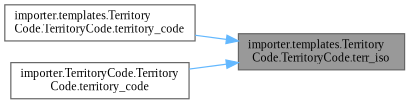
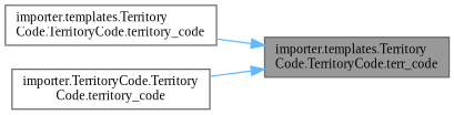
  digraph {
    rankdir=RL
    fontname="Liberation Serif"
    node [color=grey40 fillcolor=white fontname="Liberation Serif" fontsize=10 shape=box style=filled]
    edge [color=steelblue1 dir=back fontname="Liberation Serif" fontsize=10 labelfontname=Helvetica labelfontsize=10 style=solid]
-   n1 [color=gray40 fillcolor=grey60 fontcolor=black height=0.2 label="importer.templates.Territory\lCode.TerritoryCode.terr_iso" width=0.4]
+   n1 [color=gray40 fillcolor=grey60 fontcolor=black height=0.2 label="importer.templates.Territory\lCode.TerritoryCode.terr_code" width=0.4]
    n2 [height=0.2 label="importer.templates.Territory\lCode.TerritoryCode.territory_code" width=0.4]
    n3 [height=0.2 label="importer.TerritoryCode.Territory\lCode.territory_code" width=0.4]
    n1 -> n2
    n1 -> n3
  }
